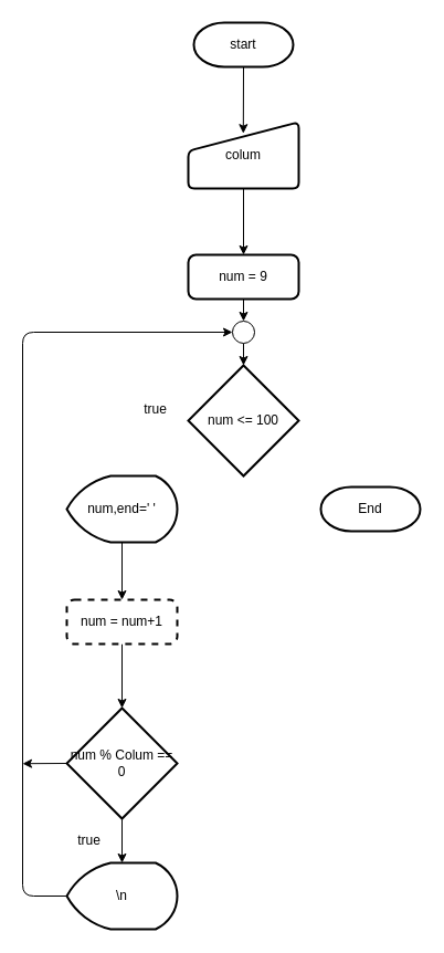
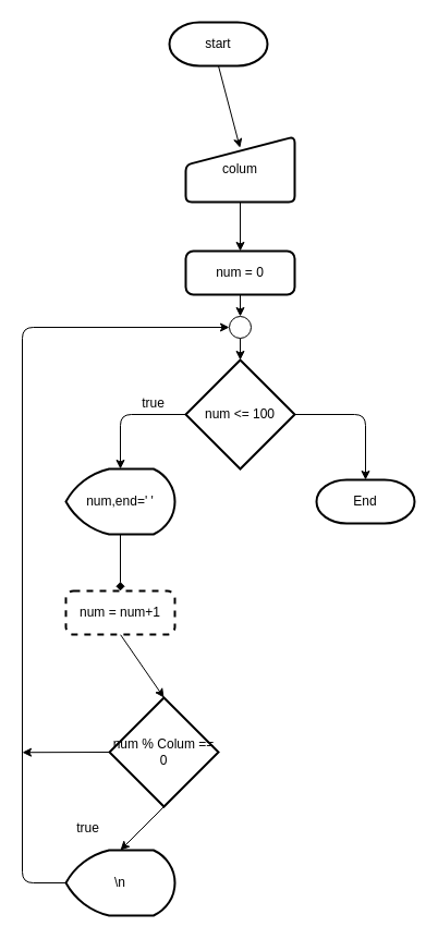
  <mxCell id="0" />
  <mxCell id="1" parent="0" />
  <mxCell id="2" style="edgeStyle=none;html=1;exitX=0.5;exitY=1;exitDx=0;exitDy=0;exitPerimeter=0;entryX=0.498;entryY=0.17;entryDx=0;entryDy=0;entryPerimeter=0;" parent="1" source="3" target="5" edge="1"><mxGeometry relative="1" as="geometry" /></mxCell>
- <mxCell id="3" value="start" style="strokeWidth=2;html=1;shape=mxgraph.flowchart.terminator;whiteSpace=wrap;" parent="1" vertex="1"><mxGeometry x="175" y="20" width="90" height="40" as="geometry" /></mxCell>
+ <mxCell id="3" value="start" style="strokeWidth=2;html=1;shape=mxgraph.flowchart.terminator;whiteSpace=wrap;" parent="1" vertex="1"><mxGeometry x="155" y="20" width="90" height="40" as="geometry" /></mxCell>
  <mxCell id="4" style="edgeStyle=none;html=1;exitX=0.5;exitY=1;exitDx=0;exitDy=0;" parent="1" source="5" edge="1"><mxGeometry relative="1" as="geometry"><mxPoint x="220" y="230" as="targetPoint" /></mxGeometry></mxCell>
- <mxCell id="5" value="colum" style="html=1;strokeWidth=2;shape=manualInput;whiteSpace=wrap;rounded=1;size=26;arcSize=11;" parent="1" vertex="1"><mxGeometry x="170" y="110" width="100" height="60" as="geometry" /></mxCell>
+ <mxCell id="5" value="colum" style="html=1;strokeWidth=2;shape=manualInput;whiteSpace=wrap;rounded=1;size=26;arcSize=11;" parent="1" vertex="1"><mxGeometry x="170" y="125" width="100" height="60" as="geometry" /></mxCell>
  <mxCell id="6" style="edgeStyle=none;html=1;exitX=0.5;exitY=1;exitDx=0;exitDy=0;entryX=0.5;entryY=0;entryDx=0;entryDy=0;entryPerimeter=0;" edge="1" parent="1" source="7" target="24"><mxGeometry relative="1" as="geometry" /></mxCell>
- <mxCell id="7" value="num = 9" style="rounded=1;whiteSpace=wrap;html=1;absoluteArcSize=1;arcSize=14;strokeWidth=2;" vertex="1" parent="1"><mxGeometry x="170" y="230" width="100" height="40" as="geometry" /></mxCell>
+ <mxCell id="7" value="num = 0" style="rounded=1;whiteSpace=wrap;html=1;absoluteArcSize=1;arcSize=14;strokeWidth=2;" vertex="1" parent="1"><mxGeometry x="170" y="230" width="100" height="40" as="geometry" /></mxCell>
+ <mxCell id="8" style="edgeStyle=none;html=1;exitX=0;exitY=0.5;exitDx=0;exitDy=0;exitPerimeter=0;entryX=0.5;entryY=0;entryDx=0;entryDy=0;entryPerimeter=0;" edge="1" parent="1" source="10" target="12"><mxGeometry relative="1" as="geometry"><Array as="points"><mxPoint x="110" y="380" /></Array></mxGeometry></mxCell>
+ <mxCell id="9" style="edgeStyle=none;html=1;exitX=1;exitY=0.5;exitDx=0;exitDy=0;exitPerimeter=0;entryX=0.5;entryY=0;entryDx=0;entryDy=0;entryPerimeter=0;" edge="1" parent="1" source="10" target="13"><mxGeometry relative="1" as="geometry"><Array as="points"><mxPoint x="335" y="380" /></Array></mxGeometry></mxCell>
  <mxCell id="10" value="num &lt;= 100" style="strokeWidth=2;html=1;shape=mxgraph.flowchart.decision;whiteSpace=wrap;" vertex="1" parent="1"><mxGeometry x="170" y="330" width="100" height="100" as="geometry" /></mxCell>
- <mxCell id="11" style="edgeStyle=none;html=1;exitX=0.5;exitY=1;exitDx=0;exitDy=0;exitPerimeter=0;entryX=0.5;entryY=0;entryDx=0;entryDy=0;" edge="1" parent="1" source="12" target="15"><mxGeometry relative="1" as="geometry" /></mxCell>
+ <mxCell id="11" style="edgeStyle=none;html=1;exitX=0.5;exitY=1;exitDx=0;exitDy=0;exitPerimeter=0;entryX=0.5;entryY=0;entryDx=0;entryDy=0;endArrow=diamond;" edge="1" parent="1" source="12" target="15"><mxGeometry relative="1" as="geometry" /></mxCell>
  <mxCell id="12" value="num,end=' '" style="strokeWidth=2;html=1;shape=mxgraph.flowchart.display;whiteSpace=wrap;" vertex="1" parent="1"><mxGeometry x="60" y="430" width="100" height="60" as="geometry" /></mxCell>
  <mxCell id="13" value="End" style="strokeWidth=2;html=1;shape=mxgraph.flowchart.terminator;whiteSpace=wrap;" vertex="1" parent="1"><mxGeometry x="290" y="440" width="90" height="40" as="geometry" /></mxCell>
  <mxCell id="14" style="edgeStyle=none;html=1;exitX=0.5;exitY=1;exitDx=0;exitDy=0;entryX=0.5;entryY=0;entryDx=0;entryDy=0;entryPerimeter=0;" edge="1" parent="1" source="15" target="18"><mxGeometry relative="1" as="geometry" /></mxCell>
  <mxCell id="15" value="num = num+1" style="rounded=1;whiteSpace=wrap;html=1;absoluteArcSize=1;arcSize=14;strokeWidth=2;dashed=1;" vertex="1" parent="1"><mxGeometry x="60" y="542" width="100" height="40" as="geometry" /></mxCell>
  <mxCell id="16" style="edgeStyle=none;html=1;exitX=0.5;exitY=1;exitDx=0;exitDy=0;exitPerimeter=0;entryX=0.5;entryY=0;entryDx=0;entryDy=0;entryPerimeter=0;" edge="1" parent="1" source="18" target="20"><mxGeometry relative="1" as="geometry" /></mxCell>
  <mxCell id="17" style="edgeStyle=none;html=1;exitX=0;exitY=0.5;exitDx=0;exitDy=0;exitPerimeter=0;" edge="1" parent="1" source="18"><mxGeometry relative="1" as="geometry"><mxPoint x="20" y="690.235" as="targetPoint" /></mxGeometry></mxCell>
- <mxCell id="18" value="num % Colum == 0" style="strokeWidth=2;html=1;shape=mxgraph.flowchart.decision;whiteSpace=wrap;" vertex="1" parent="1"><mxGeometry x="60" y="640" width="100" height="100" as="geometry" /></mxCell>
+ <mxCell id="18" value="num % Colum == 0" style="strokeWidth=2;html=1;shape=mxgraph.flowchart.decision;whiteSpace=wrap;" vertex="1" parent="1"><mxGeometry x="100" y="640" width="100" height="100" as="geometry" /></mxCell>
  <mxCell id="19" style="edgeStyle=none;html=1;exitX=0;exitY=0.5;exitDx=0;exitDy=0;exitPerimeter=0;entryX=0;entryY=0.5;entryDx=0;entryDy=0;entryPerimeter=0;" edge="1" parent="1" source="20" target="24"><mxGeometry relative="1" as="geometry"><mxPoint x="100" y="290" as="targetPoint" /><Array as="points"><mxPoint x="20" y="810" /><mxPoint x="20" y="300" /></Array></mxGeometry></mxCell>
  <mxCell id="20" value="\n" style="strokeWidth=2;html=1;shape=mxgraph.flowchart.display;whiteSpace=wrap;" vertex="1" parent="1"><mxGeometry x="60" y="780" width="100" height="60" as="geometry" /></mxCell>
  <mxCell id="21" value="true" style="text;html=1;align=center;verticalAlign=middle;resizable=0;points=[];autosize=1;strokeColor=none;fillColor=none;" vertex="1" parent="1"><mxGeometry x="120" y="360" width="40" height="20" as="geometry" /></mxCell>
  <mxCell id="22" value="true" style="text;html=1;align=center;verticalAlign=middle;resizable=0;points=[];autosize=1;strokeColor=none;fillColor=none;" vertex="1" parent="1"><mxGeometry x="60" y="750" width="40" height="20" as="geometry" /></mxCell>
  <mxCell id="23" style="edgeStyle=none;html=1;exitX=0.5;exitY=1;exitDx=0;exitDy=0;exitPerimeter=0;entryX=0.5;entryY=0;entryDx=0;entryDy=0;entryPerimeter=0;" edge="1" parent="1" source="24" target="10"><mxGeometry relative="1" as="geometry" /></mxCell>
  <mxCell id="24" value="" style="verticalLabelPosition=bottom;verticalAlign=top;html=1;shape=mxgraph.flowchart.on-page_reference;" vertex="1" parent="1"><mxGeometry x="210" y="290" width="20" height="20" as="geometry" /></mxCell>
